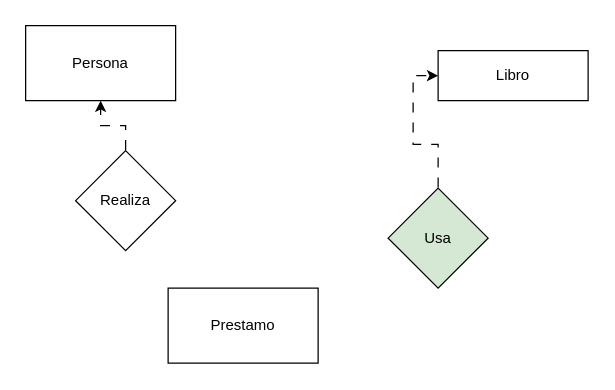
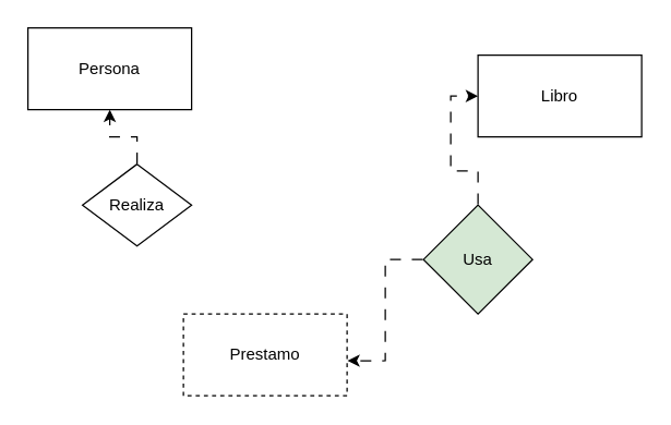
  <mxCell id="0" />
  <mxCell id="1" parent="0" />
  <mxCell id="2" value="Persona" style="rounded=0;whiteSpace=wrap;html=1;" vertex="1" parent="1"><mxGeometry x="20" y="20" width="120" height="60" as="geometry" /></mxCell>
- <mxCell id="3" value="Libro" style="rounded=0;whiteSpace=wrap;html=1;" vertex="1" parent="1"><mxGeometry x="350" y="40" width="120" height="40" as="geometry" /></mxCell>
- <mxCell id="4" value="Prestamo" style="rounded=0;whiteSpace=wrap;html=1;" vertex="1" parent="1"><mxGeometry x="134" y="230" width="120" height="60" as="geometry" /></mxCell>
+ <mxCell id="3" value="Libro" style="rounded=0;whiteSpace=wrap;html=1;" vertex="1" parent="1"><mxGeometry x="350" y="40" width="120" height="60" as="geometry" /></mxCell>
+ <mxCell id="4" value="Prestamo" style="rounded=0;whiteSpace=wrap;html=1;dashed=1;" vertex="1" parent="1"><mxGeometry x="134" y="230" width="120" height="60" as="geometry" /></mxCell>
  <mxCell id="5" style="edgeStyle=orthogonalEdgeStyle;rounded=0;orthogonalLoop=1;jettySize=auto;html=1;exitX=0.5;exitY=0;exitDx=0;exitDy=0;flowAnimation=1;" edge="1" parent="1" source="6" target="2"><mxGeometry relative="1" as="geometry" /></mxCell>
- <mxCell id="6" value="Realiza" style="rhombus;whiteSpace=wrap;html=1;" vertex="1" parent="1"><mxGeometry x="60" y="120" width="80" height="80" as="geometry" /></mxCell>
+ <mxCell id="6" value="Realiza" style="rhombus;whiteSpace=wrap;html=1;" vertex="1" parent="1"><mxGeometry x="60" y="120" width="80" height="60" as="geometry" /></mxCell>
  <mxCell id="7" style="edgeStyle=orthogonalEdgeStyle;rounded=0;orthogonalLoop=1;jettySize=auto;html=1;entryX=0;entryY=0.5;entryDx=0;entryDy=0;flowAnimation=1;" edge="1" parent="1" source="8" target="3"><mxGeometry relative="1" as="geometry" /></mxCell>
  <mxCell id="8" value="Usa" style="rhombus;whiteSpace=wrap;html=1;fillColor=#d5e8d4;" vertex="1" parent="1"><mxGeometry x="310" y="150" width="80" height="80" as="geometry" /></mxCell>
+ <mxCell id="9" style="edgeStyle=orthogonalEdgeStyle;rounded=0;orthogonalLoop=1;jettySize=auto;html=1;entryX=1.002;entryY=0.572;entryDx=0;entryDy=0;entryPerimeter=0;flowAnimation=1;" edge="1" parent="1" source="8" target="4"><mxGeometry relative="1" as="geometry" /></mxCell>
